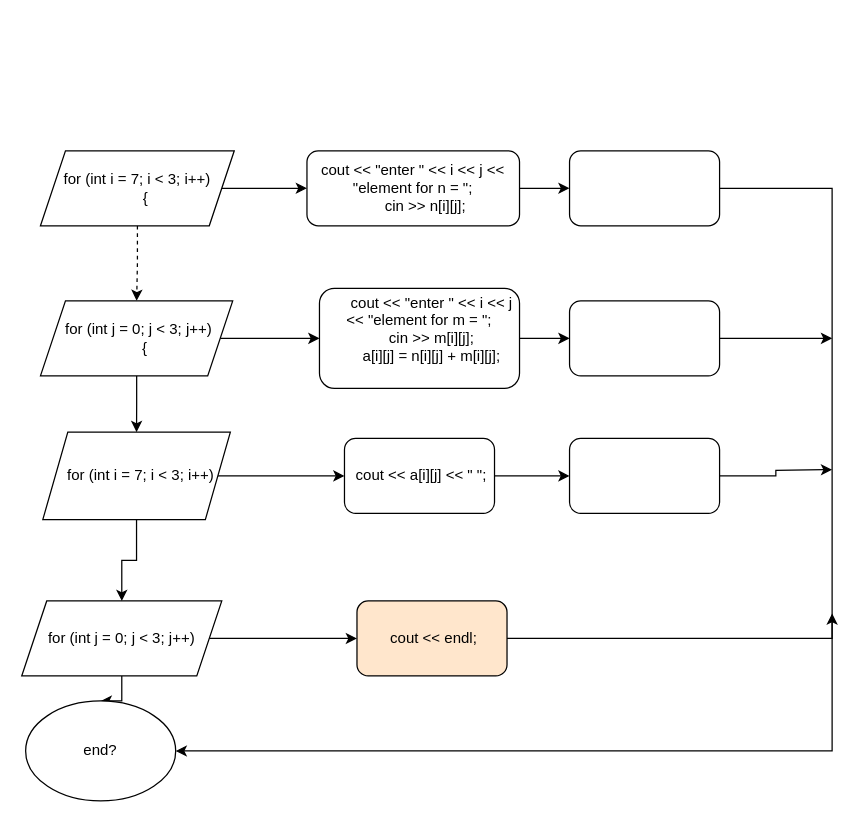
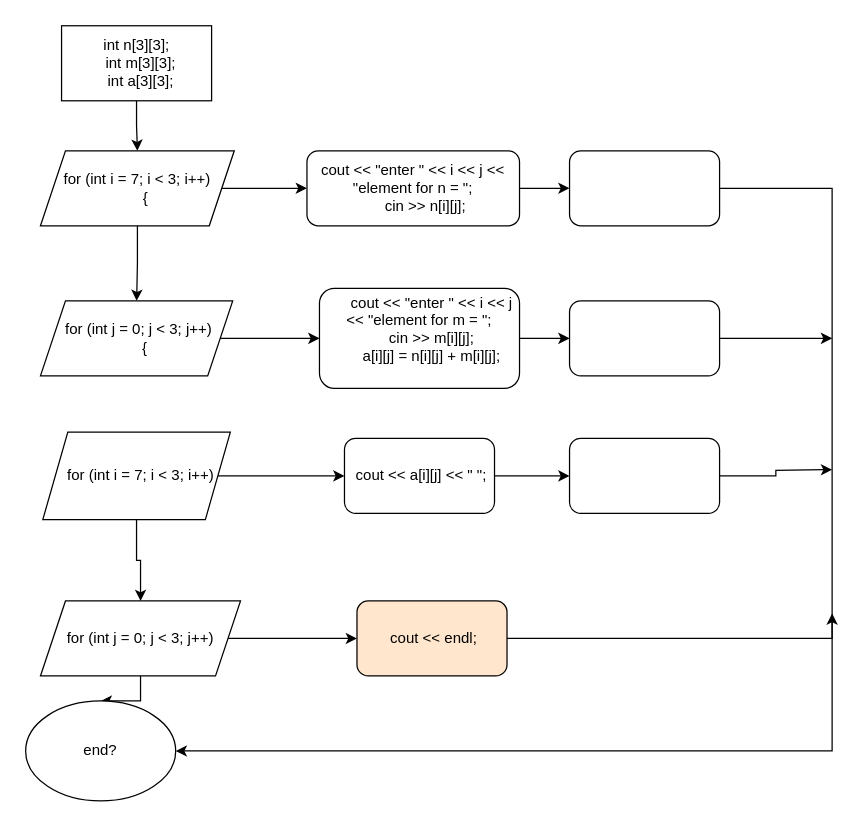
  <mxCell id="0" />
  <mxCell id="1" parent="0" />
+ <mxCell id="2" value="" style="edgeStyle=orthogonalEdgeStyle;rounded=0;orthogonalLoop=1;jettySize=auto;html=1;" edge="1" parent="1" source="3" target="6"><mxGeometry relative="1" as="geometry" /></mxCell>
+ <mxCell id="3" value="&lt;div&gt;int n[3][3];&lt;/div&gt;&lt;div&gt;&amp;nbsp; int m[3][3];&lt;/div&gt;&lt;div&gt;&amp;nbsp; int a[3][3];&lt;/div&gt;" style="rounded=0;whiteSpace=wrap;html=1;" vertex="1" parent="1"><mxGeometry x="48.73" y="20" width="120" height="60" as="geometry" /></mxCell>
  <mxCell id="4" style="edgeStyle=orthogonalEdgeStyle;rounded=0;orthogonalLoop=1;jettySize=auto;html=1;" edge="1" parent="1" source="6" target="18"><mxGeometry relative="1" as="geometry" /></mxCell>
- <mxCell id="5" value="" style="edgeStyle=orthogonalEdgeStyle;rounded=0;orthogonalLoop=1;jettySize=auto;html=1;dashed=1;" edge="1" parent="1" source="6" target="9"><mxGeometry relative="1" as="geometry" /></mxCell>
+ <mxCell id="5" value="" style="edgeStyle=orthogonalEdgeStyle;rounded=0;orthogonalLoop=1;jettySize=auto;html=1;" edge="1" parent="1" source="6" target="9"><mxGeometry relative="1" as="geometry" /></mxCell>
  <mxCell id="6" value="&lt;div&gt;for (int i = 7; i &amp;lt; 3; i++)&lt;/div&gt;&lt;div&gt;&amp;nbsp; &amp;nbsp; {&lt;/div&gt;" style="shape=parallelogram;perimeter=parallelogramPerimeter;whiteSpace=wrap;html=1;fixedSize=1;" vertex="1" parent="1"><mxGeometry x="31.86" y="120" width="155" height="60" as="geometry" /></mxCell>
- <mxCell id="7" value="" style="edgeStyle=orthogonalEdgeStyle;rounded=0;orthogonalLoop=1;jettySize=auto;html=1;" edge="1" parent="1" source="9" target="12"><mxGeometry relative="1" as="geometry" /></mxCell>
  <mxCell id="8" value="" style="edgeStyle=orthogonalEdgeStyle;rounded=0;orthogonalLoop=1;jettySize=auto;html=1;" edge="1" parent="1" source="9" target="22"><mxGeometry relative="1" as="geometry" /></mxCell>
  <mxCell id="9" value="&lt;div&gt;&amp;nbsp;for (int j = 0; j &amp;lt; 3; j++)&lt;/div&gt;&lt;div&gt;&amp;nbsp; &amp;nbsp; {&lt;/div&gt;" style="shape=parallelogram;perimeter=parallelogramPerimeter;whiteSpace=wrap;html=1;fixedSize=1;" vertex="1" parent="1"><mxGeometry x="31.86" y="240" width="153.75" height="60" as="geometry" /></mxCell>
  <mxCell id="10" value="" style="edgeStyle=orthogonalEdgeStyle;rounded=0;orthogonalLoop=1;jettySize=auto;html=1;" edge="1" parent="1" source="12" target="15"><mxGeometry relative="1" as="geometry" /></mxCell>
  <mxCell id="11" value="" style="edgeStyle=orthogonalEdgeStyle;rounded=0;orthogonalLoop=1;jettySize=auto;html=1;" edge="1" parent="1" source="12" target="26"><mxGeometry relative="1" as="geometry" /></mxCell>
  <mxCell id="12" value="&amp;nbsp; for (int i = 7; i &amp;lt; 3; i++)" style="shape=parallelogram;perimeter=parallelogramPerimeter;whiteSpace=wrap;html=1;fixedSize=1;" vertex="1" parent="1"><mxGeometry x="33.73" y="345" width="150" height="70" as="geometry" /></mxCell>
  <mxCell id="13" value="" style="edgeStyle=orthogonalEdgeStyle;rounded=0;orthogonalLoop=1;jettySize=auto;html=1;" edge="1" parent="1" source="15" target="16"><mxGeometry relative="1" as="geometry" /></mxCell>
  <mxCell id="14" style="edgeStyle=orthogonalEdgeStyle;rounded=0;orthogonalLoop=1;jettySize=auto;html=1;" edge="1" parent="1" source="15" target="30"><mxGeometry relative="1" as="geometry" /></mxCell>
- <mxCell id="15" value="for (int j = 0; j &amp;lt; 3; j++)" style="shape=parallelogram;perimeter=parallelogramPerimeter;whiteSpace=wrap;html=1;fixedSize=1;" vertex="1" parent="1"><mxGeometry x="16.86" y="480" width="160.01" height="60" as="geometry" /></mxCell>
+ <mxCell id="15" value="for (int j = 0; j &amp;lt; 3; j++)" style="shape=parallelogram;perimeter=parallelogramPerimeter;whiteSpace=wrap;html=1;fixedSize=1;" vertex="1" parent="1"><mxGeometry x="31.86" y="480" width="160.01" height="60" as="geometry" /></mxCell>
  <mxCell id="16" value="end?" style="ellipse;whiteSpace=wrap;html=1;" vertex="1" parent="1"><mxGeometry x="20.01" y="560" width="120" height="80" as="geometry" /></mxCell>
  <mxCell id="17" style="edgeStyle=orthogonalEdgeStyle;rounded=0;orthogonalLoop=1;jettySize=auto;html=1;" edge="1" parent="1" source="18" target="20"><mxGeometry relative="1" as="geometry"><mxPoint x="445" y="150" as="targetPoint" /></mxGeometry></mxCell>
  <mxCell id="18" value="&lt;div&gt;cout &amp;lt;&amp;lt; &quot;enter &quot; &amp;lt;&amp;lt; i &amp;lt;&amp;lt; j &amp;lt;&amp;lt; &quot;element for n = &quot;;&lt;/div&gt;&lt;div&gt;&amp;nbsp; &amp;nbsp; &amp;nbsp; cin &amp;gt;&amp;gt; n[i][j];&lt;/div&gt;" style="rounded=1;whiteSpace=wrap;html=1;" vertex="1" parent="1"><mxGeometry x="245" y="120" width="170" height="60" as="geometry" /></mxCell>
  <mxCell id="19" style="edgeStyle=orthogonalEdgeStyle;rounded=0;orthogonalLoop=1;jettySize=auto;html=1;entryX=1;entryY=0.5;entryDx=0;entryDy=0;" edge="1" parent="1" source="20" target="16"><mxGeometry relative="1" as="geometry"><mxPoint x="665" y="680" as="targetPoint" /><Array as="points"><mxPoint x="665" y="150" /><mxPoint x="665" y="600" /></Array></mxGeometry></mxCell>
  <mxCell id="20" value="" style="rounded=1;whiteSpace=wrap;html=1;" vertex="1" parent="1"><mxGeometry x="455" y="120" width="120" height="60" as="geometry" /></mxCell>
  <mxCell id="21" value="" style="edgeStyle=orthogonalEdgeStyle;rounded=0;orthogonalLoop=1;jettySize=auto;html=1;" edge="1" parent="1" source="22" target="24"><mxGeometry relative="1" as="geometry" /></mxCell>
  <mxCell id="22" value="&lt;div&gt;&amp;nbsp; &amp;nbsp; &amp;nbsp; cout &amp;lt;&amp;lt; &quot;enter &quot; &amp;lt;&amp;lt; i &amp;lt;&amp;lt; j &amp;lt;&amp;lt; &quot;element for m = &quot;;&lt;/div&gt;&lt;div&gt;&amp;nbsp; &amp;nbsp; &amp;nbsp; cin &amp;gt;&amp;gt; m[i][j];&lt;/div&gt;&lt;div&gt;&amp;nbsp; &amp;nbsp; &amp;nbsp; a[i][j] = n[i][j] + m[i][j];&lt;/div&gt;&lt;div&gt;&lt;br&gt;&lt;/div&gt;" style="rounded=1;whiteSpace=wrap;html=1;" vertex="1" parent="1"><mxGeometry x="255" y="230" width="160" height="80" as="geometry" /></mxCell>
  <mxCell id="23" style="edgeStyle=orthogonalEdgeStyle;rounded=0;orthogonalLoop=1;jettySize=auto;html=1;" edge="1" parent="1" source="24"><mxGeometry relative="1" as="geometry"><mxPoint x="665" y="270" as="targetPoint" /></mxGeometry></mxCell>
  <mxCell id="24" value="" style="rounded=1;whiteSpace=wrap;html=1;" vertex="1" parent="1"><mxGeometry x="455" y="240" width="120" height="60" as="geometry" /></mxCell>
  <mxCell id="25" value="" style="edgeStyle=orthogonalEdgeStyle;rounded=0;orthogonalLoop=1;jettySize=auto;html=1;" edge="1" parent="1" source="26" target="28"><mxGeometry relative="1" as="geometry" /></mxCell>
  <mxCell id="26" value="&amp;nbsp;cout &amp;lt;&amp;lt; a[i][j] &amp;lt;&amp;lt; &quot; &quot;;" style="rounded=1;whiteSpace=wrap;html=1;" vertex="1" parent="1"><mxGeometry x="275" y="350" width="120" height="60" as="geometry" /></mxCell>
  <mxCell id="27" style="edgeStyle=orthogonalEdgeStyle;rounded=0;orthogonalLoop=1;jettySize=auto;html=1;" edge="1" parent="1" source="28"><mxGeometry relative="1" as="geometry"><mxPoint x="665" y="375" as="targetPoint" /></mxGeometry></mxCell>
  <mxCell id="28" value="" style="rounded=1;whiteSpace=wrap;html=1;" vertex="1" parent="1"><mxGeometry x="455" y="350" width="120" height="60" as="geometry" /></mxCell>
  <mxCell id="29" style="edgeStyle=orthogonalEdgeStyle;rounded=0;orthogonalLoop=1;jettySize=auto;html=1;" edge="1" parent="1" source="30"><mxGeometry relative="1" as="geometry"><mxPoint x="665" y="490" as="targetPoint" /><Array as="points"><mxPoint x="665" y="510" /></Array></mxGeometry></mxCell>
  <mxCell id="30" value="&amp;nbsp;cout &amp;lt;&amp;lt; endl;" style="rounded=1;whiteSpace=wrap;html=1;fillColor=#ffe6cc;" vertex="1" parent="1"><mxGeometry x="285" y="480" width="120" height="60" as="geometry" /></mxCell>
